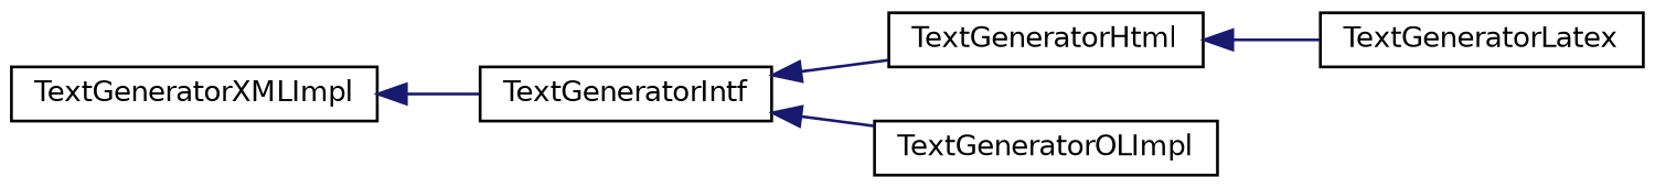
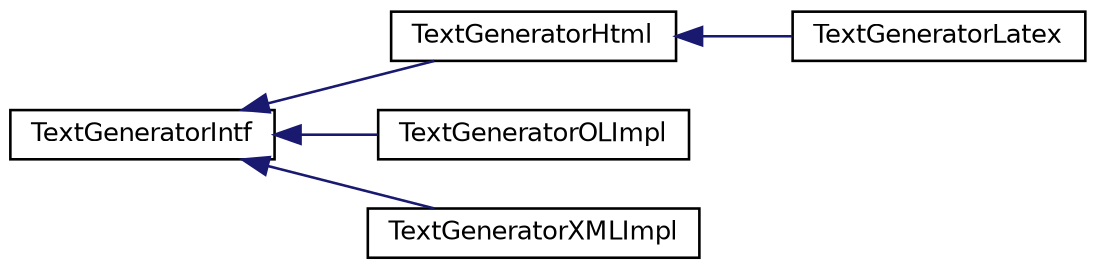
  digraph {
    rankdir=LR
    node [color=black fillcolor=white fontname=Helvetica fontsize=10 shape=record style=filled]
    edge [color=midnightblue dir=back fontname=Helvetica fontsize=10 labelfontname=Helvetica labelfontsize=10 style=solid]
    n1 [height=0.2 label=TextGeneratorIntf width=0.4]
    n2 [height=0.2 label=TextGeneratorHtml width=0.4]
    n3 [height=0.2 label=TextGeneratorOLImpl width=0.4]
    n4 [height=0.2 label=TextGeneratorXMLImpl width=0.4]
    n5 [height=0.2 label=TextGeneratorLatex width=0.4]
    n1 -> n2
    n1 -> n3
-   n4 -> n1
+   n1 -> n4
    n2 -> n5
  }
